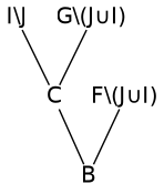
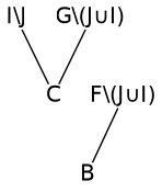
  digraph {
    rankdir=BT
    fontname="DejaVu Sans"
    node [fontname="DejaVu Sans" fontsize=14 shape=plain]
    edge [arrowhead=none fontsize=8 fontname="DejaVu Sans"]
    n1 [label=C]
    n2 [label="I\\J"]
    n3 [label="G\\(J∪I)"]
    n4 [label=B]
    n5 [label="F\\(J∪I)"]
    n1 -> n2
    n1 -> n3
-   n4 -> n1
    n4 -> n5
  }
